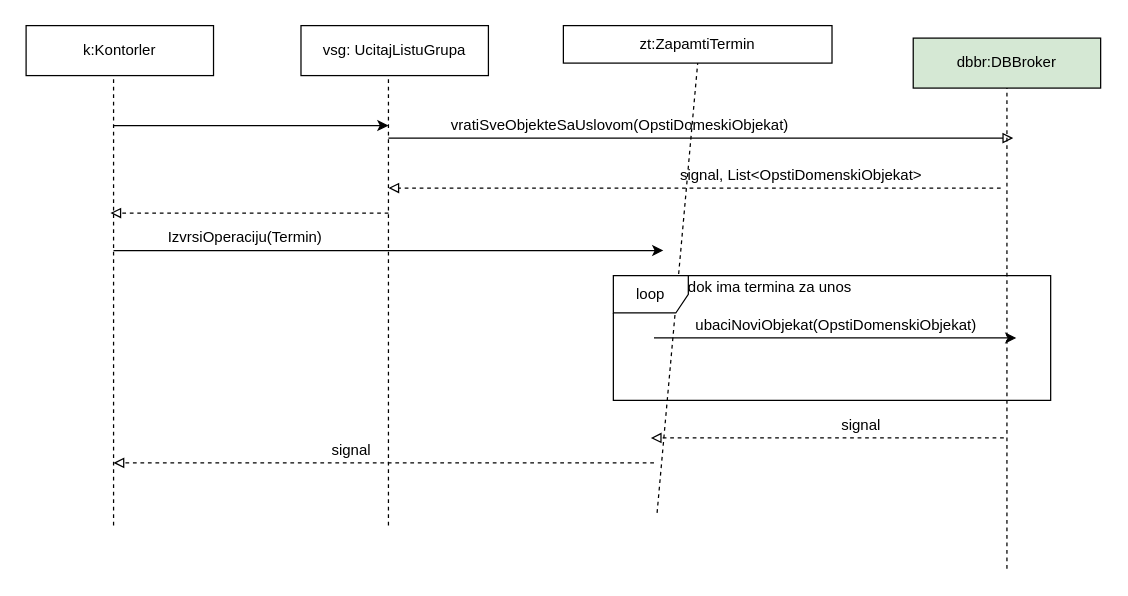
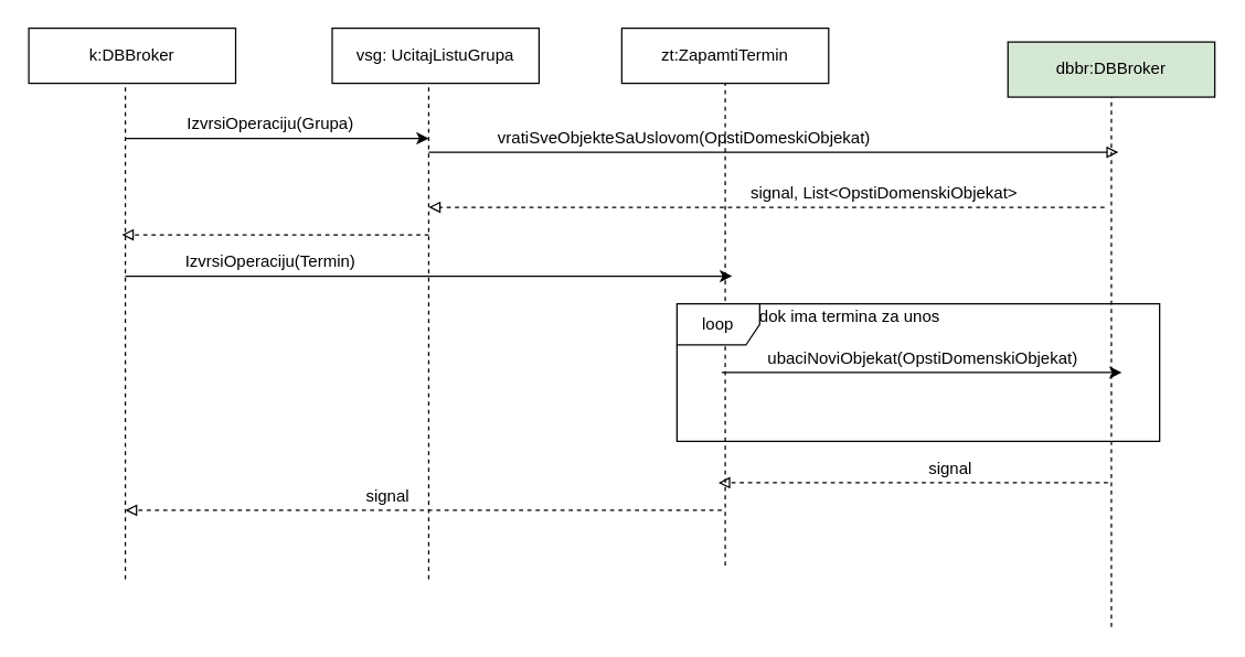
  <mxCell id="0" />
  <mxCell id="1" parent="0" />
  <mxCell id="2" value="vsg: UcitajListuGrupa" style="rounded=0;whiteSpace=wrap;html=1;" parent="1" vertex="1"><mxGeometry x="240" y="20" width="150" height="40" as="geometry" /></mxCell>
  <mxCell id="3" value="" style="endArrow=none;dashed=1;html=1;rounded=0;fontSize=12;" parent="1" edge="1"><mxGeometry width="50" height="50" relative="1" as="geometry"><mxPoint x="310" y="420" as="sourcePoint" /><mxPoint x="310" y="60" as="targetPoint" /><Array as="points"><mxPoint x="310" y="130" /></Array></mxGeometry></mxCell>
- <mxCell id="4" value="zt:ZapamtiTermin" style="rounded=0;whiteSpace=wrap;html=1;" parent="1" vertex="1"><mxGeometry x="450" y="20" width="215" height="30" as="geometry" /></mxCell>
+ <mxCell id="4" value="zt:ZapamtiTermin" style="rounded=0;whiteSpace=wrap;html=1;" parent="1" vertex="1"><mxGeometry x="450" y="20" width="150" height="40" as="geometry" /></mxCell>
  <mxCell id="5" value="" style="endArrow=none;dashed=1;html=1;rounded=0;fontSize=12;entryX=0.5;entryY=1;entryDx=0;entryDy=0;" parent="1" target="4" edge="1"><mxGeometry width="50" height="50" relative="1" as="geometry"><mxPoint x="525" y="410" as="sourcePoint" /><mxPoint x="580" y="130" as="targetPoint" /></mxGeometry></mxCell>
  <mxCell id="6" value="&lt;font style=&quot;font-size: 12px&quot;&gt;dbbr:DBBroker&lt;/font&gt;" style="rounded=0;whiteSpace=wrap;html=1;fillColor=#d5e8d4;" parent="1" vertex="1"><mxGeometry x="730" y="30" width="150" height="40" as="geometry" /></mxCell>
  <mxCell id="7" value="" style="endArrow=none;dashed=1;html=1;rounded=0;fontSize=12;entryX=0.5;entryY=1;entryDx=0;entryDy=0;" parent="1" target="6" edge="1"><mxGeometry width="50" height="50" relative="1" as="geometry"><mxPoint x="805" y="454.706" as="sourcePoint" /><mxPoint x="860" y="140" as="targetPoint" /></mxGeometry></mxCell>
  <mxCell id="8" value="" style="endArrow=classic;html=1;rounded=0;fontSize=12;" parent="1" edge="1"><mxGeometry width="50" height="50" relative="1" as="geometry"><mxPoint x="90" y="100" as="sourcePoint" /><mxPoint x="310" y="100" as="targetPoint" /></mxGeometry></mxCell>
+ <mxCell id="9" value="IzvrsiOperaciju(Grupa)" style="text;html=1;align=center;verticalAlign=middle;resizable=0;points=[];autosize=1;strokeColor=none;fillColor=none;fontSize=12;" parent="1" vertex="1"><mxGeometry x="125" y="80" width="140" height="20" as="geometry" /></mxCell>
  <mxCell id="10" value="" style="endArrow=block;html=1;rounded=0;fontSize=12;endFill=0;" parent="1" edge="1"><mxGeometry width="50" height="50" relative="1" as="geometry"><mxPoint x="310" y="110" as="sourcePoint" /><mxPoint x="810" y="110" as="targetPoint" /></mxGeometry></mxCell>
  <mxCell id="11" value="vratiSveObjekteSaUslovom(OpstiDomeskiObjekat)" style="text;html=1;align=center;verticalAlign=middle;resizable=0;points=[];autosize=1;strokeColor=none;fillColor=none;fontSize=12;" parent="1" vertex="1"><mxGeometry x="350" y="90" width="290" height="20" as="geometry" /></mxCell>
  <mxCell id="12" value="" style="endArrow=block;html=1;rounded=0;fontSize=12;dashed=1;endFill=0;" parent="1" edge="1"><mxGeometry width="50" height="50" relative="1" as="geometry"><mxPoint x="800" y="150" as="sourcePoint" /><mxPoint x="310" y="150" as="targetPoint" /></mxGeometry></mxCell>
  <mxCell id="13" value="signal, List&amp;lt;OpstiDomenskiObjekat&amp;gt;" style="text;html=1;align=center;verticalAlign=middle;resizable=0;points=[];autosize=1;strokeColor=none;fillColor=none;fontSize=12;" parent="1" vertex="1"><mxGeometry x="535" y="130" width="210" height="20" as="geometry" /></mxCell>
  <mxCell id="14" value="" style="endArrow=block;html=1;rounded=0;fontSize=12;dashed=1;endFill=0;" parent="1" edge="1"><mxGeometry width="50" height="50" relative="1" as="geometry"><mxPoint x="310" y="170" as="sourcePoint" /><mxPoint x="87.5" y="170" as="targetPoint" /></mxGeometry></mxCell>
- <mxCell id="15" value="&lt;font style=&quot;font-size: 12px&quot;&gt;k:Kontorler&lt;/font&gt;" style="rounded=0;whiteSpace=wrap;html=1;" vertex="1" parent="1"><mxGeometry x="20" y="20" width="150" height="40" as="geometry" /></mxCell>
+ <mxCell id="15" value="&lt;font style=&quot;font-size: 12px&quot;&gt;k:DBBroker&lt;/font&gt;" style="rounded=0;whiteSpace=wrap;html=1;" vertex="1" parent="1"><mxGeometry x="20" y="20" width="150" height="40" as="geometry" /></mxCell>
  <mxCell id="16" value="" style="endArrow=none;dashed=1;html=1;rounded=0;fontSize=12;" edge="1" parent="1"><mxGeometry width="50" height="50" relative="1" as="geometry"><mxPoint x="90" y="420" as="sourcePoint" /><mxPoint x="90" y="60" as="targetPoint" /><Array as="points"><mxPoint x="90" y="130" /></Array></mxGeometry></mxCell>
  <mxCell id="17" value="" style="endArrow=classic;html=1;rounded=0;fontSize=12;" edge="1" parent="1"><mxGeometry width="50" height="50" relative="1" as="geometry"><mxPoint x="90" y="200" as="sourcePoint" /><mxPoint x="530" y="200" as="targetPoint" /></mxGeometry></mxCell>
  <mxCell id="18" value="IzvrsiOperaciju(Termin)" style="text;html=1;align=center;verticalAlign=middle;resizable=0;points=[];autosize=1;strokeColor=none;fillColor=none;fontSize=12;" vertex="1" parent="1"><mxGeometry x="125" y="180" width="140" height="20" as="geometry" /></mxCell>
  <mxCell id="19" value="" style="endArrow=classic;html=1;rounded=0;fontSize=12;" edge="1" parent="1"><mxGeometry width="50" height="50" relative="1" as="geometry"><mxPoint x="522.5" y="270" as="sourcePoint" /><mxPoint x="812.5" y="270" as="targetPoint" /></mxGeometry></mxCell>
  <mxCell id="20" value="ubaciNoviObjekat(OpstiDomenskiObjekat)" style="text;html=1;align=center;verticalAlign=middle;resizable=0;points=[];autosize=1;strokeColor=none;fillColor=none;fontSize=12;" vertex="1" parent="1"><mxGeometry x="547.5" y="250" width="240" height="20" as="geometry" /></mxCell>
  <mxCell id="21" value="loop" style="shape=umlFrame;whiteSpace=wrap;html=1;" vertex="1" parent="1"><mxGeometry x="490" y="220" width="350" height="100" as="geometry" /></mxCell>
  <mxCell id="22" value="dok ima termina za unos" style="text;html=1;align=center;verticalAlign=middle;resizable=0;points=[];autosize=1;strokeColor=none;fillColor=none;" vertex="1" parent="1"><mxGeometry x="540" y="220" width="150" height="20" as="geometry" /></mxCell>
  <mxCell id="23" value="" style="endArrow=block;html=1;rounded=0;fontSize=12;dashed=1;endFill=0;" edge="1" parent="1"><mxGeometry width="50" height="50" relative="1" as="geometry"><mxPoint x="802.5" y="350" as="sourcePoint" /><mxPoint x="520" y="350" as="targetPoint" /></mxGeometry></mxCell>
  <mxCell id="24" value="signal" style="text;html=1;align=center;verticalAlign=middle;resizable=0;points=[];autosize=1;strokeColor=none;fillColor=none;fontSize=12;" vertex="1" parent="1"><mxGeometry x="662.5" y="330" width="50" height="20" as="geometry" /></mxCell>
  <mxCell id="25" value="" style="endArrow=block;html=1;rounded=0;fontSize=12;dashed=1;endFill=0;" edge="1" parent="1"><mxGeometry width="50" height="50" relative="1" as="geometry"><mxPoint x="522.5" y="370" as="sourcePoint" /><mxPoint x="90" y="370" as="targetPoint" /></mxGeometry></mxCell>
  <mxCell id="26" value="signal" style="text;html=1;align=center;verticalAlign=middle;resizable=0;points=[];autosize=1;strokeColor=none;fillColor=none;fontSize=12;" vertex="1" parent="1"><mxGeometry x="255" y="350" width="50" height="20" as="geometry" /></mxCell>
